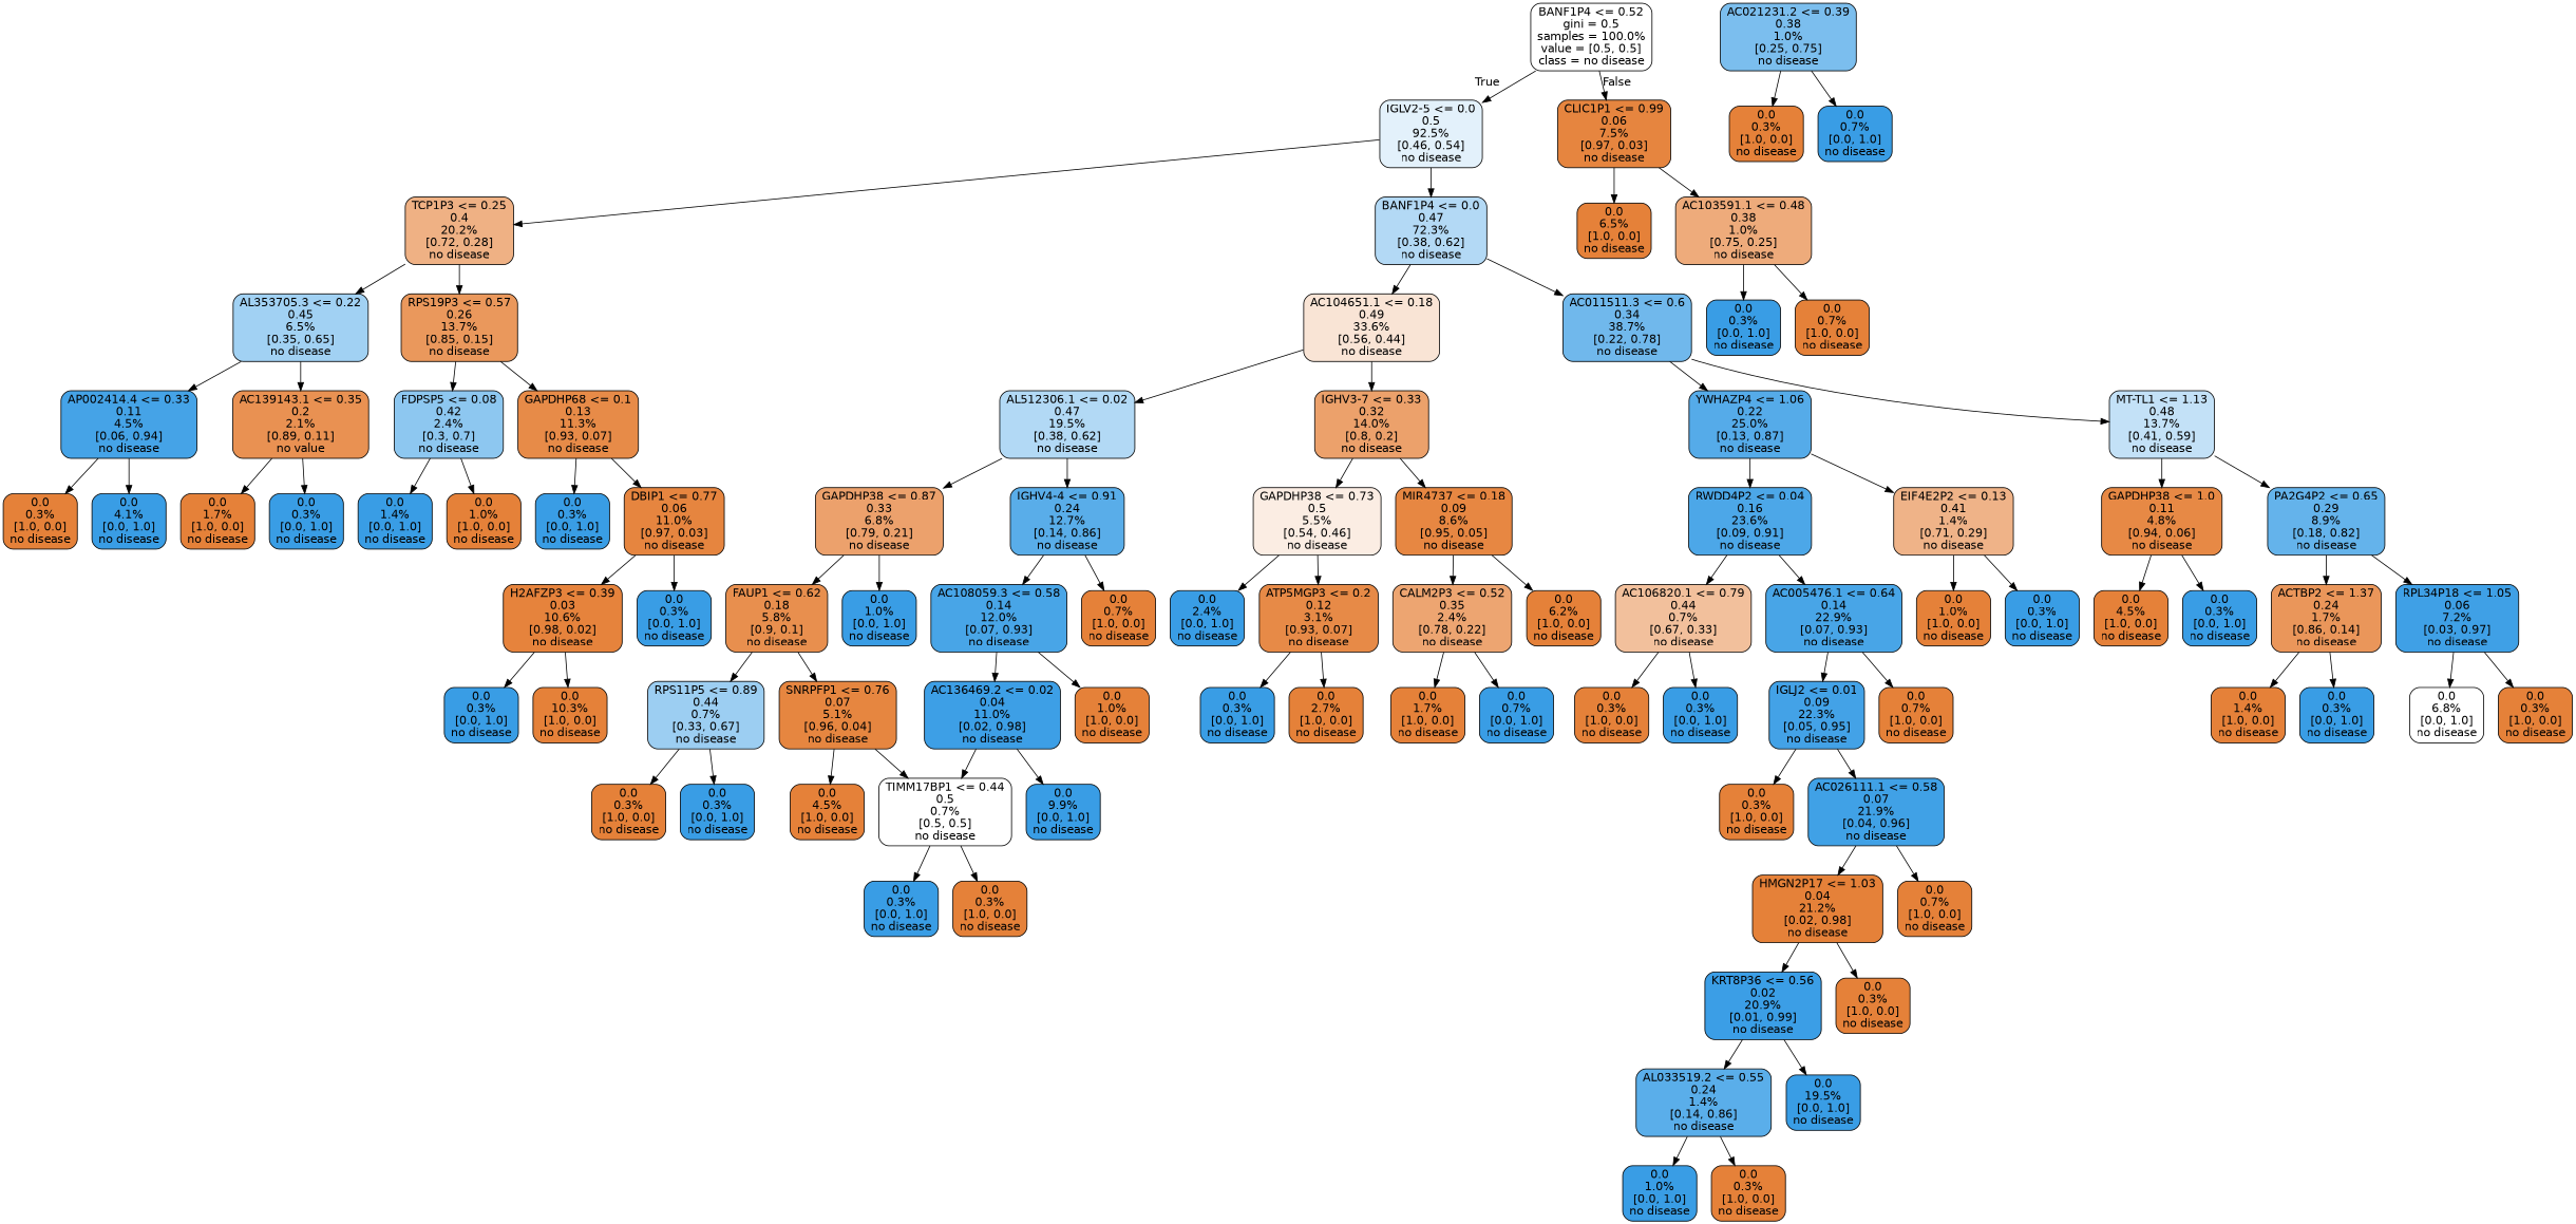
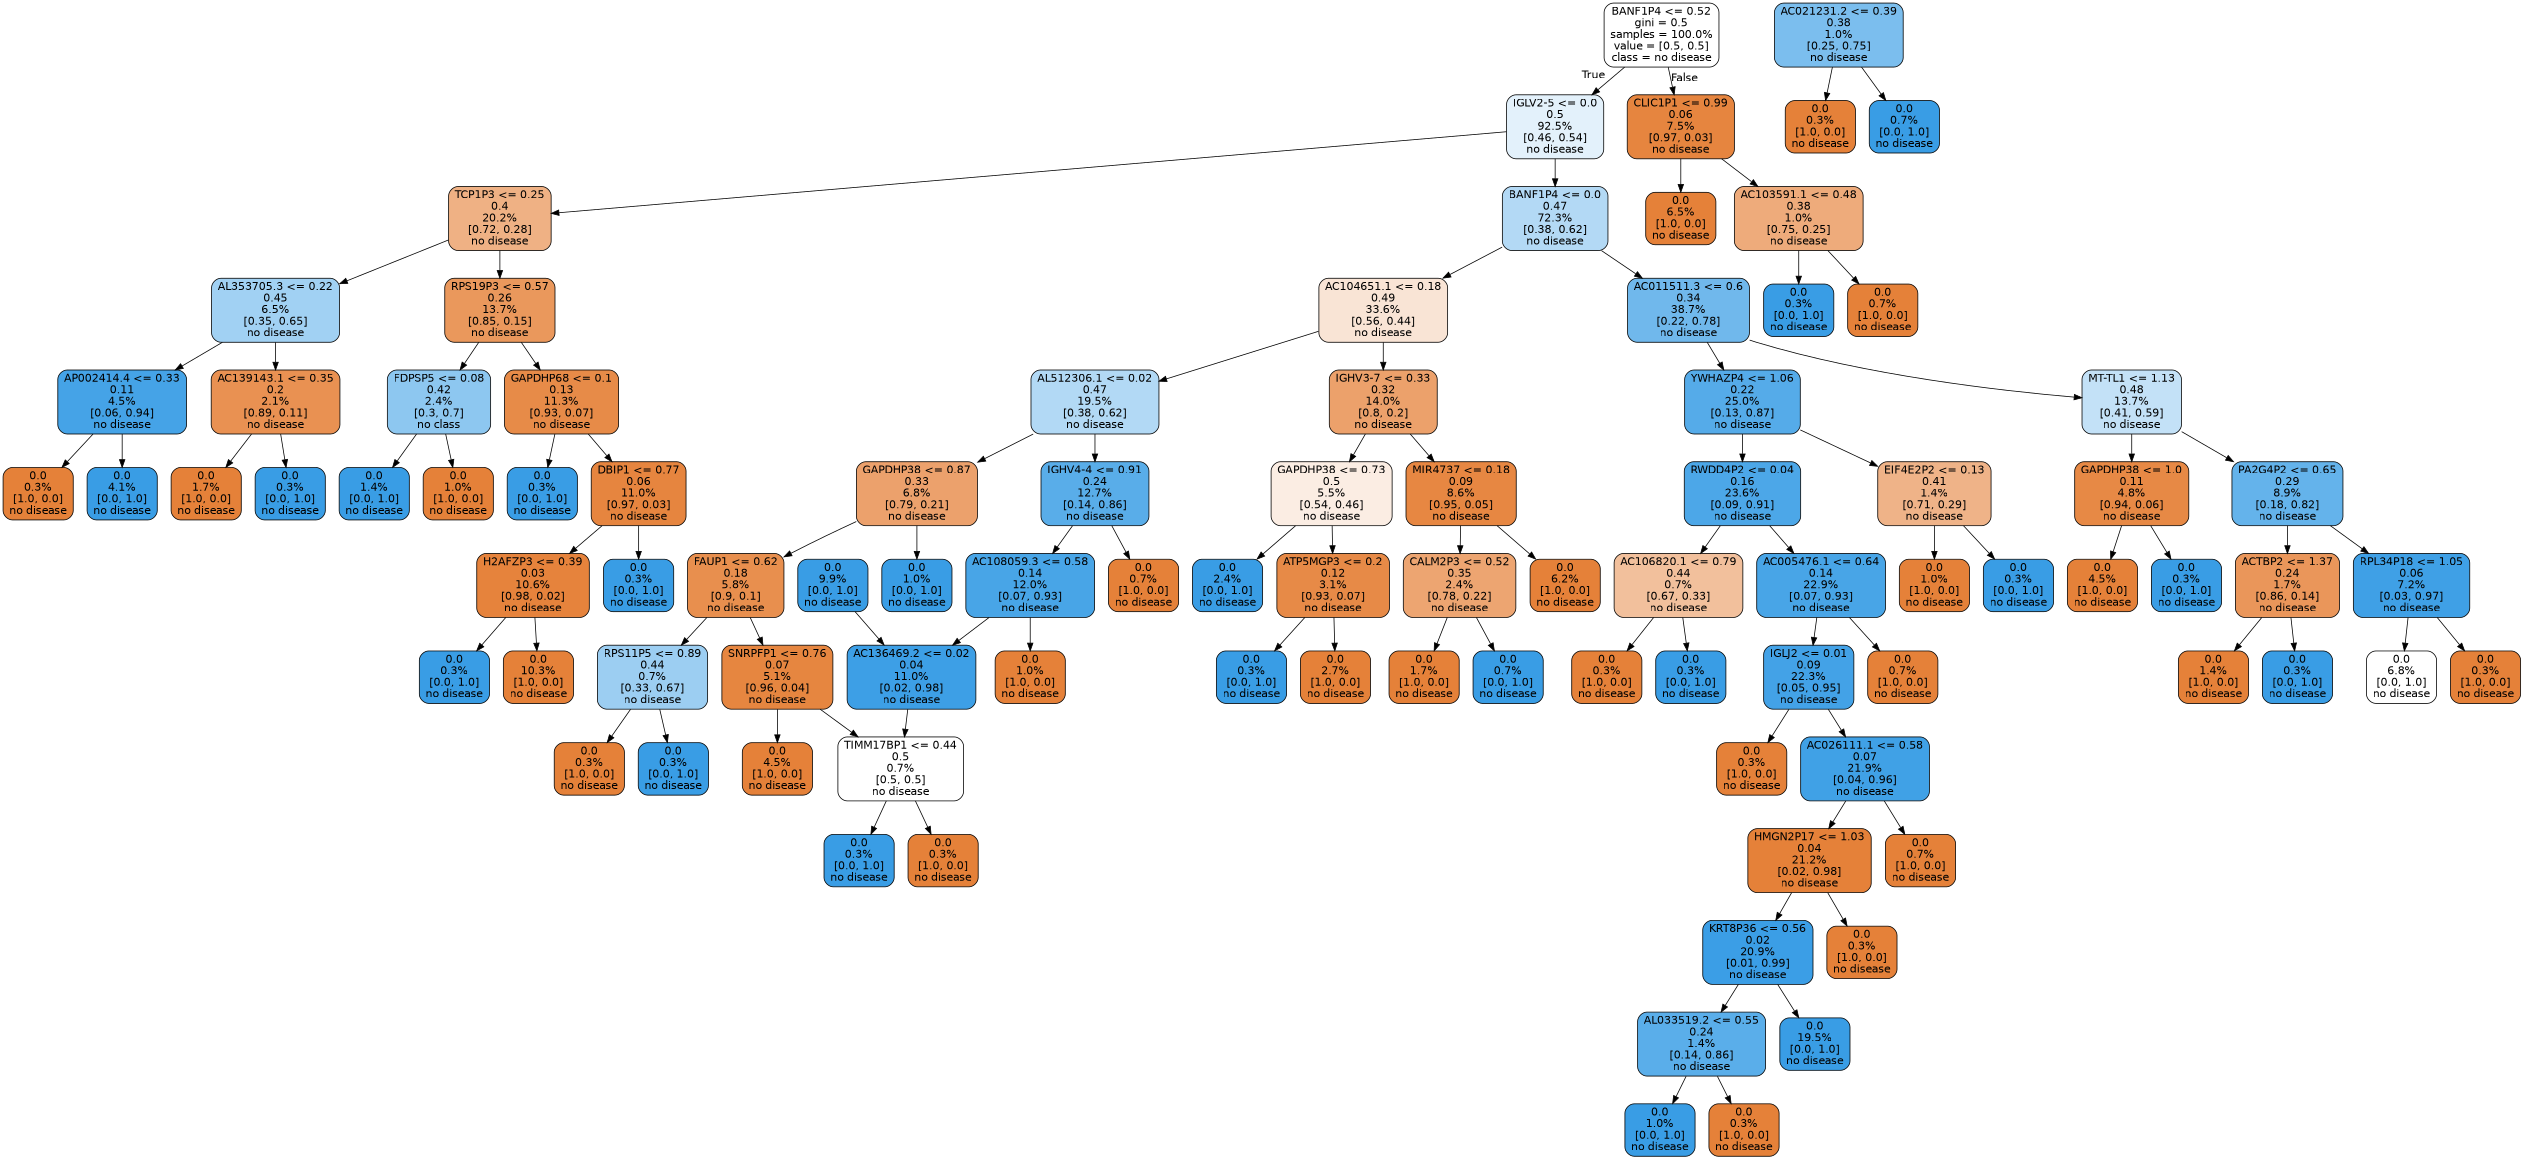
  digraph {
    node [color=black fillcolor="#e58139ff" fontname=helvetica shape=box style="filled, rounded"]
    edge [fontname=helvetica]
    n1 [fillcolor="#e5813900" label="BANF1P4 <= 0.52\ngini = 0.5\nsamples = 100.0%\nvalue = [0.5, 0.5]\nclass = no disease"]
    n2 [fillcolor="#399de523" label="IGLV2-5 <= 0.0\n0.5\n92.5%\n[0.46, 0.54]\nno disease"]
    n3 [fillcolor="#e58139f7" label="CLIC1P1 <= 0.99\n0.06\n7.5%\n[0.97, 0.03]\nno disease"]
    n4 [fillcolor="#e581399e" label="TCP1P3 <= 0.25\n0.4\n20.2%\n[0.72, 0.28]\nno disease"]
    n5 [fillcolor="#399de561" label="BANF1P4 <= 0.0\n0.47\n72.3%\n[0.38, 0.62]\nno disease"]
    n6 [label="0.0\n6.5%\n[1.0, 0.0]\nno disease"]
    n7 [fillcolor="#e58139aa" label="AC103591.1 <= 0.48\n0.38\n1.0%\n[0.75, 0.25]\nno disease"]
    n8 [fillcolor="#399de578" label="AL353705.3 <= 0.22\n0.45\n6.5%\n[0.35, 0.65]\nno disease"]
    n9 [fillcolor="#e58139d1" label="RPS19P3 <= 0.57\n0.26\n13.7%\n[0.85, 0.15]\nno disease"]
    n10 [fillcolor="#e5813936" label="AC104651.1 <= 0.18\n0.49\n33.6%\n[0.56, 0.44]\nno disease"]
    n11 [fillcolor="#399de5b8" label="AC011511.3 <= 0.6\n0.34\n38.7%\n[0.22, 0.78]\nno disease"]
    n12 [fillcolor="#399de5ef" label="AP002414.4 <= 0.33\n0.11\n4.5%\n[0.06, 0.94]\nno disease"]
-   n13 [fillcolor="#e58139df" label="AC139143.1 <= 0.35\n0.2\n2.1%\n[0.89, 0.11]\nno value"]
-   n14 [fillcolor="#399de592" label="FDPSP5 <= 0.08\n0.42\n2.4%\n[0.3, 0.7]\nno disease"]
+   n13 [fillcolor="#e58139df" label="AC139143.1 <= 0.35\n0.2\n2.1%\n[0.89, 0.11]\nno disease"]
+   n14 [fillcolor="#399de592" label="FDPSP5 <= 0.08\n0.42\n2.4%\n[0.3, 0.7]\nno class"]
    n15 [fillcolor="#e58139eb" label="GAPDHP68 <= 0.1\n0.13\n11.3%\n[0.93, 0.07]\nno disease"]
    n16 [label="0.0\n0.3%\n[1.0, 0.0]\nno disease"]
    n17 [fillcolor="#399de5ff" label="0.0\n4.1%\n[0.0, 1.0]\nno disease"]
    n18 [label="0.0\n1.7%\n[1.0, 0.0]\nno disease"]
    n19 [fillcolor="#399de5ff" label="0.0\n0.3%\n[0.0, 1.0]\nno disease"]
    n20 [fillcolor="#399de5ff" label="0.0\n1.4%\n[0.0, 1.0]\nno disease"]
    n21 [label="0.0\n1.0%\n[1.0, 0.0]\nno disease"]
    n22 [fillcolor="#399de5ff" label="0.0\n0.3%\n[0.0, 1.0]\nno disease"]
    n23 [fillcolor="#e58139f7" label="DBIP1 <= 0.77\n0.06\n11.0%\n[0.97, 0.03]\nno disease"]
    n24 [fillcolor="#e58139fb" label="H2AFZP3 <= 0.39\n0.03\n10.6%\n[0.98, 0.02]\nno disease"]
    n25 [fillcolor="#399de5ff" label="0.0\n0.3%\n[0.0, 1.0]\nno disease"]
    n26 [fillcolor="#399de5ff" label="0.0\n0.3%\n[0.0, 1.0]\nno disease"]
    n27 [label="0.0\n10.3%\n[1.0, 0.0]\nno disease"]
    n28 [fillcolor="#399de562" label="AL512306.1 <= 0.02\n0.47\n19.5%\n[0.38, 0.62]\nno disease"]
    n29 [fillcolor="#e58139be" label="IGHV3-7 <= 0.33\n0.32\n14.0%\n[0.8, 0.2]\nno disease"]
    n30 [fillcolor="#399de5da" label="YWHAZP4 <= 1.06\n0.22\n25.0%\n[0.13, 0.87]\nno disease"]
    n31 [fillcolor="#399de54d" label="MT-TL1 <= 1.13\n0.48\n13.7%\n[0.41, 0.59]\nno disease"]
    n32 [fillcolor="#e58139bd" label="GAPDHP38 <= 0.87\n0.33\n6.8%\n[0.79, 0.21]\nno disease"]
    n33 [fillcolor="#399de5d6" label="IGHV4-4 <= 0.91\n0.24\n12.7%\n[0.14, 0.86]\nno disease"]
    n34 [fillcolor="#e5813924" label="GAPDHP38 <= 0.73\n0.5\n5.5%\n[0.54, 0.46]\nno disease"]
    n35 [fillcolor="#e58139f3" label="MIR4737 <= 0.18\n0.09\n8.6%\n[0.95, 0.05]\nno disease"]
    n36 [fillcolor="#e58139e3" label="FAUP1 <= 0.62\n0.18\n5.8%\n[0.9, 0.1]\nno disease"]
    n37 [fillcolor="#399de5ff" label="0.0\n1.0%\n[0.0, 1.0]\nno disease"]
    n38 [fillcolor="#399de5eb" label="AC108059.3 <= 0.58\n0.14\n12.0%\n[0.07, 0.93]\nno disease"]
    n39 [label="0.0\n0.7%\n[1.0, 0.0]\nno disease"]
    n40 [fillcolor="#399de57f" label="RPS11P5 <= 0.89\n0.44\n0.7%\n[0.33, 0.67]\nno disease"]
    n41 [fillcolor="#e58139f5" label="SNRPFP1 <= 0.76\n0.07\n5.1%\n[0.96, 0.04]\nno disease"]
    n42 [label="0.0\n0.3%\n[1.0, 0.0]\nno disease"]
    n43 [fillcolor="#399de5ff" label="0.0\n0.3%\n[0.0, 1.0]\nno disease"]
    n44 [label="0.0\n4.5%\n[1.0, 0.0]\nno disease"]
    n45 [fillcolor="#e5813900" label="TIMM17BP1 <= 0.44\n0.5\n0.7%\n[0.5, 0.5]\nno disease"]
    n46 [fillcolor="#399de5ff" label="0.0\n0.3%\n[0.0, 1.0]\nno disease"]
    n47 [label="0.0\n0.3%\n[1.0, 0.0]\nno disease"]
    n48 [fillcolor="#399de5fa" label="AC136469.2 <= 0.02\n0.04\n11.0%\n[0.02, 0.98]\nno disease"]
    n49 [label="0.0\n1.0%\n[1.0, 0.0]\nno disease"]
    n50 [fillcolor="#399de5ff" label="0.0\n9.9%\n[0.0, 1.0]\nno disease"]
    n51 [fillcolor="#399de5aa" label="AC021231.2 <= 0.39\n0.38\n1.0%\n[0.25, 0.75]\nno disease"]
    n52 [label="0.0\n0.3%\n[1.0, 0.0]\nno disease"]
    n53 [fillcolor="#399de5ff" label="0.0\n0.7%\n[0.0, 1.0]\nno disease"]
    n54 [fillcolor="#399de5ff" label="0.0\n2.4%\n[0.0, 1.0]\nno disease"]
    n55 [fillcolor="#e58139ed" label="ATP5MGP3 <= 0.2\n0.12\n3.1%\n[0.93, 0.07]\nno disease"]
    n56 [fillcolor="#e58139b6" label="CALM2P3 <= 0.52\n0.35\n2.4%\n[0.78, 0.22]\nno disease"]
    n57 [label="0.0\n6.2%\n[1.0, 0.0]\nno disease"]
    n58 [fillcolor="#399de5ff" label="0.0\n0.3%\n[0.0, 1.0]\nno disease"]
    n59 [label="0.0\n2.7%\n[1.0, 0.0]\nno disease"]
    n60 [label="0.0\n1.7%\n[1.0, 0.0]\nno disease"]
    n61 [fillcolor="#399de5ff" label="0.0\n0.7%\n[0.0, 1.0]\nno disease"]
    n62 [fillcolor="#399de5e6" label="RWDD4P2 <= 0.04\n0.16\n23.6%\n[0.09, 0.91]\nno disease"]
    n63 [fillcolor="#e5813999" label="EIF4E2P2 <= 0.13\n0.41\n1.4%\n[0.71, 0.29]\nno disease"]
    n64 [fillcolor="#e58139ef" label="GAPDHP38 <= 1.0\n0.11\n4.8%\n[0.94, 0.06]\nno disease"]
    n65 [fillcolor="#399de5c7" label="PA2G4P2 <= 0.65\n0.29\n8.9%\n[0.18, 0.82]\nno disease"]
    n66 [fillcolor="#e581397f" label="AC106820.1 <= 0.79\n0.44\n0.7%\n[0.67, 0.33]\nno disease"]
    n67 [fillcolor="#399de5eb" label="AC005476.1 <= 0.64\n0.14\n22.9%\n[0.07, 0.93]\nno disease"]
    n68 [label="0.0\n1.0%\n[1.0, 0.0]\nno disease"]
    n69 [fillcolor="#399de5ff" label="0.0\n0.3%\n[0.0, 1.0]\nno disease"]
    n70 [label="0.0\n0.3%\n[1.0, 0.0]\nno disease"]
    n71 [fillcolor="#399de5ff" label="0.0\n0.3%\n[0.0, 1.0]\nno disease"]
    n72 [fillcolor="#399de5f2" label="IGLJ2 <= 0.01\n0.09\n22.3%\n[0.05, 0.95]\nno disease"]
    n73 [label="0.0\n0.7%\n[1.0, 0.0]\nno disease"]
    n74 [label="0.0\n0.3%\n[1.0, 0.0]\nno disease"]
    n75 [fillcolor="#399de5f5" label="AC026111.1 <= 0.58\n0.07\n21.9%\n[0.04, 0.96]\nno disease"]
    n76 [label="HMGN2P17 <= 1.03\n0.04\n21.2%\n[0.02, 0.98]\nno disease"]
    n77 [label="0.0\n0.7%\n[1.0, 0.0]\nno disease"]
    n78 [fillcolor="#399de5fc" label="KRT8P36 <= 0.56\n0.02\n20.9%\n[0.01, 0.99]\nno disease"]
    n79 [label="0.0\n0.3%\n[1.0, 0.0]\nno disease"]
    n80 [fillcolor="#399de5d4" label="AL033519.2 <= 0.55\n0.24\n1.4%\n[0.14, 0.86]\nno disease"]
    n81 [fillcolor="#399de5ff" label="0.0\n19.5%\n[0.0, 1.0]\nno disease"]
    n82 [fillcolor="#399de5ff" label="0.0\n1.0%\n[0.0, 1.0]\nno disease"]
    n83 [label="0.0\n0.3%\n[1.0, 0.0]\nno disease"]
    n84 [label="0.0\n4.5%\n[1.0, 0.0]\nno disease"]
    n85 [fillcolor="#399de5ff" label="0.0\n0.3%\n[0.0, 1.0]\nno disease"]
    n86 [fillcolor="#e58139d4" label="ACTBP2 <= 1.37\n0.24\n1.7%\n[0.86, 0.14]\nno disease"]
    n87 [fillcolor="#399de5f7" label="RPL34P18 <= 1.05\n0.06\n7.2%\n[0.03, 0.97]\nno disease"]
    n88 [label="0.0\n1.4%\n[1.0, 0.0]\nno disease"]
    n89 [fillcolor="#399de5ff" label="0.0\n0.3%\n[0.0, 1.0]\nno disease"]
    n90 [fillcolor="#e5813900" label="0.0\n6.8%\n[0.0, 1.0]\nno disease"]
    n91 [label="0.0\n0.3%\n[1.0, 0.0]\nno disease"]
    n92 [fillcolor="#399de5ff" label="0.0\n0.3%\n[0.0, 1.0]\nno disease"]
    n93 [label="0.0\n0.7%\n[1.0, 0.0]\nno disease"]
    n1 -> n2 [headlabel=True labelangle=45 labeldistance=2.5]
    n1 -> n3 [headlabel=False labelangle=-45 labeldistance=2.5]
    n2 -> n4
    n2 -> n5
    n3 -> n6
    n3 -> n7
    n4 -> n8
    n4 -> n9
    n5 -> n10
    n5 -> n11
    n7 -> n92
    n7 -> n93
    n8 -> n12
    n8 -> n13
    n9 -> n14
    n9 -> n15
    n10 -> n28
    n10 -> n29
    n11 -> n30
    n11 -> n31
    n12 -> n16
    n12 -> n17
    n13 -> n18
    n13 -> n19
    n14 -> n20
    n14 -> n21
    n15 -> n22
    n15 -> n23
    n23 -> n24
    n23 -> n25
    n24 -> n26
    n24 -> n27
    n28 -> n32
    n28 -> n33
    n29 -> n34
    n29 -> n35
    n30 -> n62
    n30 -> n63
    n31 -> n64
    n31 -> n65
    n32 -> n36
    n32 -> n37
    n33 -> n38
    n33 -> n39
    n34 -> n54
    n34 -> n55
    n35 -> n56
    n35 -> n57
    n36 -> n40
    n36 -> n41
    n38 -> n48
    n38 -> n49
    n40 -> n42
    n40 -> n43
    n41 -> n44
    n41 -> n45
    n45 -> n46
    n45 -> n47
    n48 -> n45
-   n48 -> n50
+   n50 -> n48
    n51 -> n52
    n51 -> n53
    n55 -> n58
    n55 -> n59
    n56 -> n60
    n56 -> n61
    n62 -> n66
    n62 -> n67
    n63 -> n68
    n63 -> n69
    n64 -> n84
    n64 -> n85
    n65 -> n86
    n65 -> n87
    n66 -> n70
    n66 -> n71
    n67 -> n72
    n67 -> n73
    n72 -> n74
    n72 -> n75
    n75 -> n76
    n75 -> n77
    n76 -> n78
    n76 -> n79
    n78 -> n80
    n78 -> n81
    n80 -> n82
    n80 -> n83
    n86 -> n88
    n86 -> n89
    n87 -> n90
    n87 -> n91
  }
